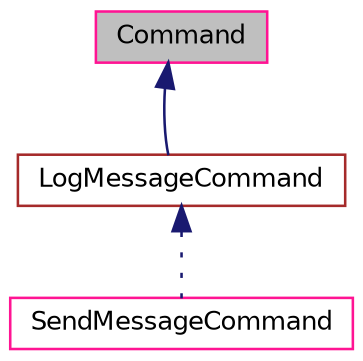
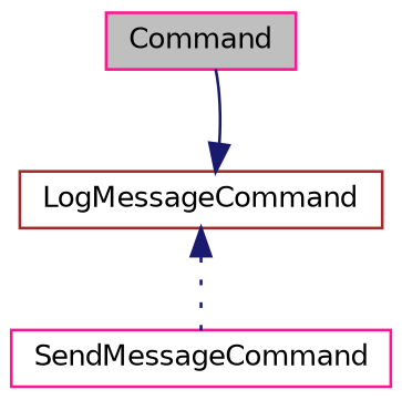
  digraph {
    node [color=deeppink fillcolor=white fontname=Helvetica fontsize=10 shape=record style=filled]
    edge [color=midnightblue dir=back fontname=Helvetica fontsize=10 labelfontname=Helvetica labelfontsize=10]
    n1 [fillcolor=grey75 fontcolor=black height=0.2 label=Command width=0.4]
    n2 [color=brown height=0.2 label=LogMessageCommand width=0.4]
    n3 [height=0.2 label=SendMessageCommand width=0.4]
-   n1 -> n2 [style=solid]
+   n2 -> n1 [style=solid]
    n2 -> n3 [style=dotted]
  }
